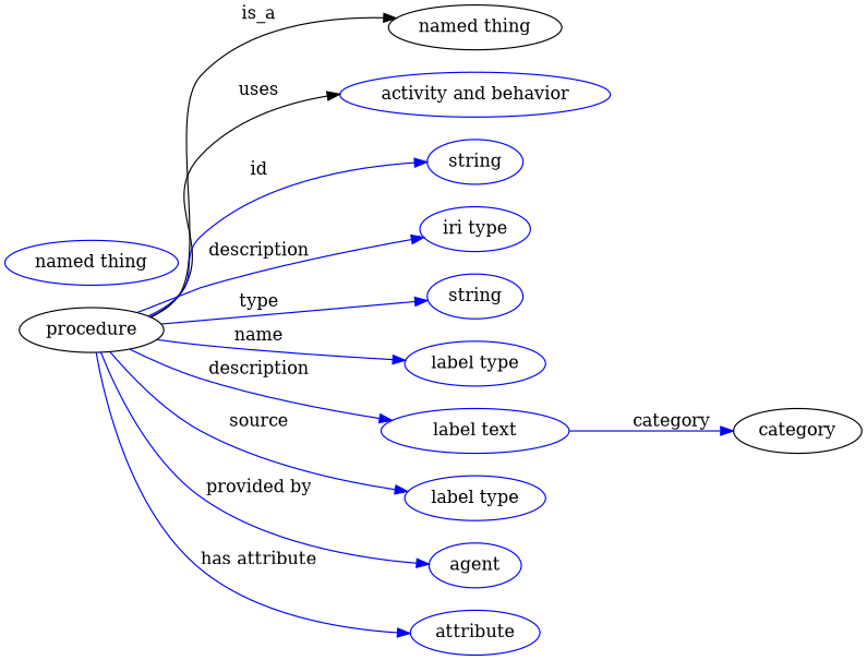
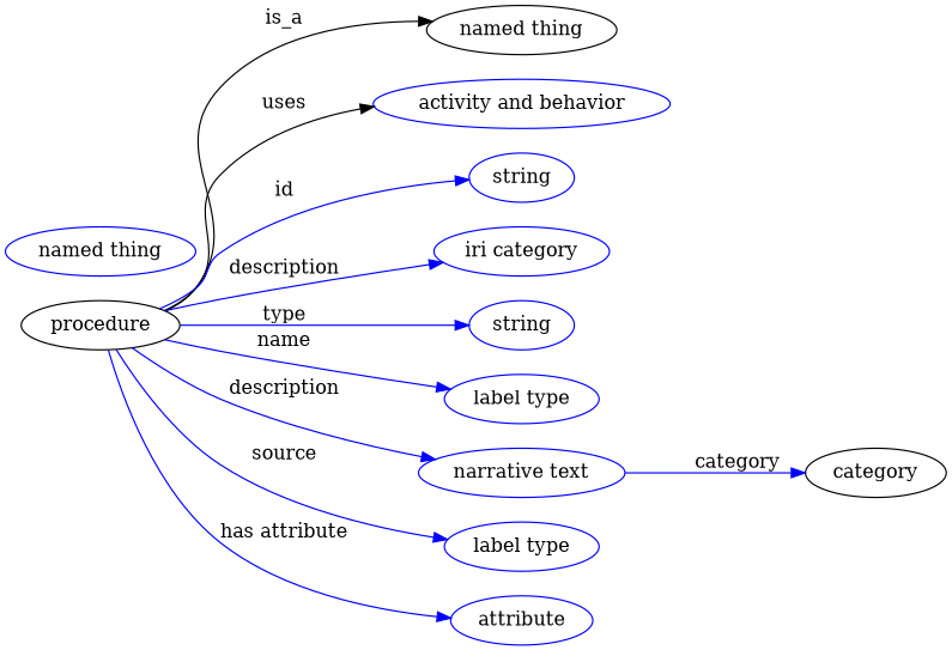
  digraph {
    rankdir=LR
    node [color=blue]
    edge [color=blue style=solid]
    n1 [height=0.5 label=procedure width=1.6068 color=""]
    "named thing" [height=0.5 width=1.9318 color=""]
    "activity and behavior" [height=0.5 width=3.015]
    n4 [height=0.5 label=string width=1.0652]
-   n5 [height=0.5 label="iri type" width=1.2277]
+   n5 [height=0.5 label="iri category" width=1.2277]
    n6 [height=0.5 label=string width=1.0652]
    n7 [height=0.5 label="label type" width=1.5707]
-   n8 [height=0.5 label="label text" width=2.0943]
+   n8 [height=0.5 label="narrative text" width=2.0943]
    n9 [height=0.5 label="label type" width=1.5707]
-   n10 [height=0.5 label=agent width=1.0291]
    n11 [height=0.5 label=attribute width=1.4443]
    category [height=0.5 width=1.4263 color=""]
    n13 [height=0.5 label="named thing" width=1.9318]
    n1 -> "named thing" [label=is_a color="" style=""]
    n1 -> "activity and behavior" [label=uses color="" style=""]
    n1 -> n4 [label=id]
    n1 -> n5 [label=description]
    n1 -> n6 [label=type]
    n1 -> n7 [label=name]
    n1 -> n8 [label=description]
    n1 -> n9 [label=source]
-   n1 -> n10 [label="provided by"]
    n1 -> n11 [label="has attribute"]
    n8 -> category [label=category]
  }
